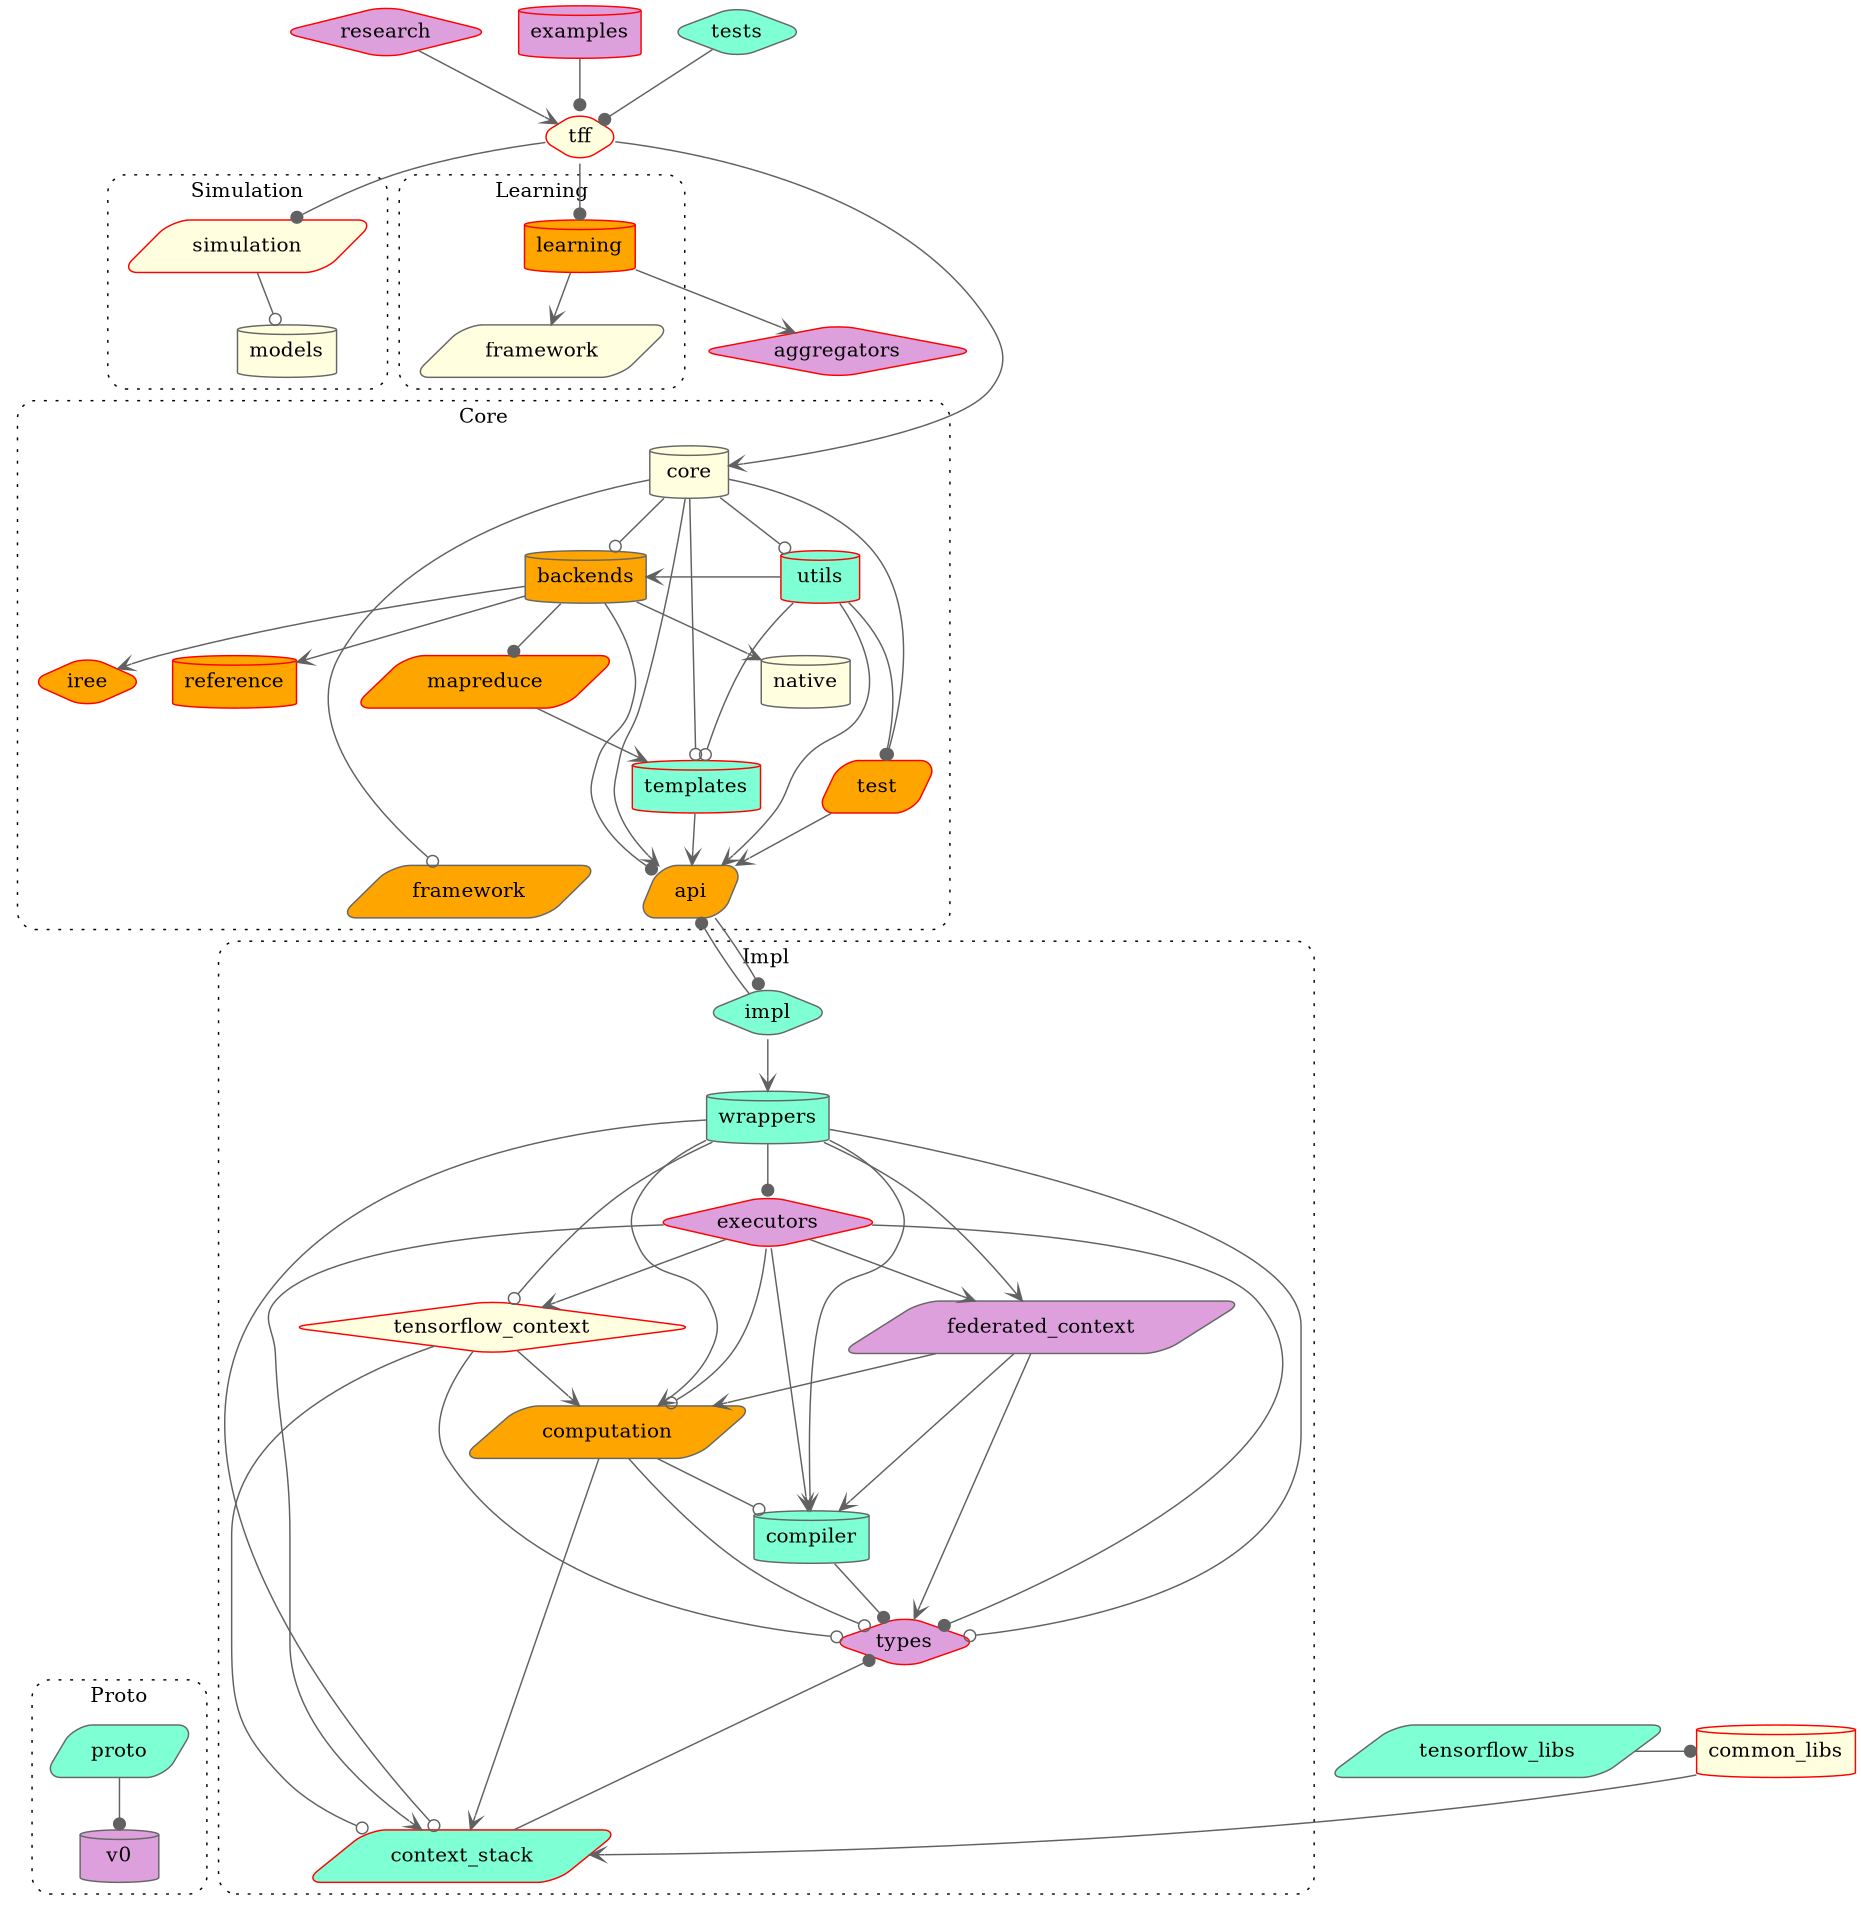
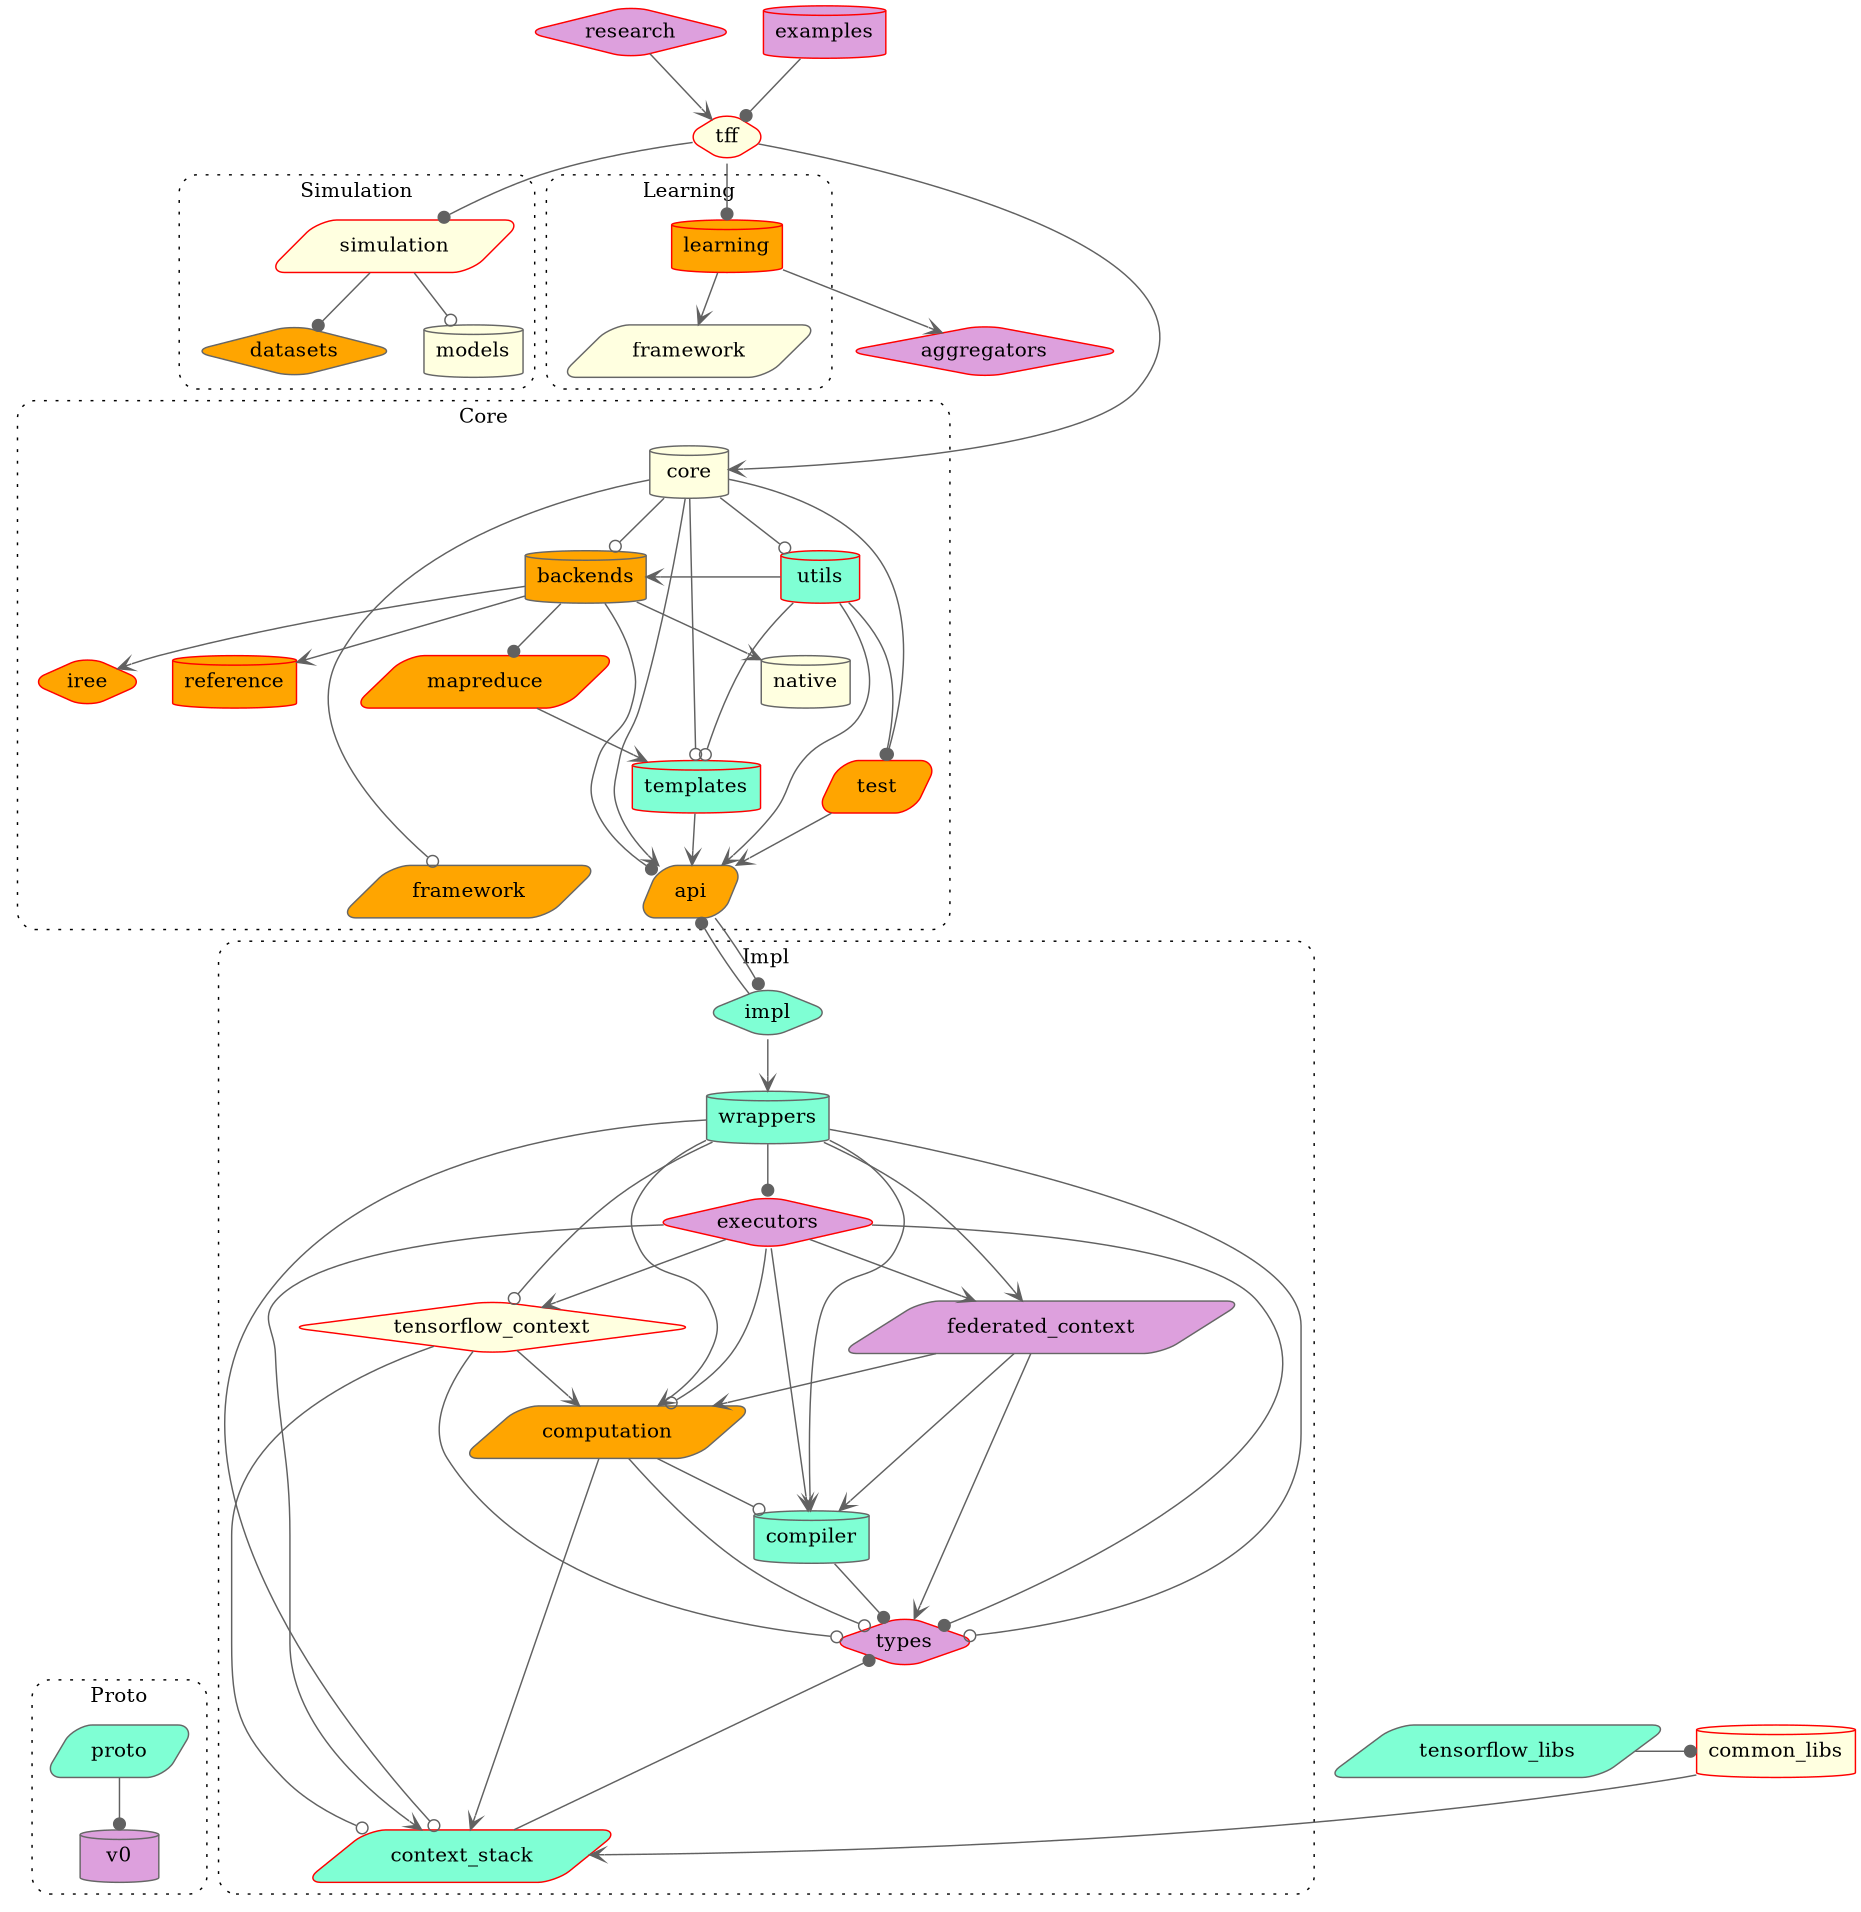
  digraph {
    newrank=true
    style="dotted,rounded"
    node [color=red fillcolor=orange shape=cylinder style="rounded,filled"]
    edge [arrowhead=vee color="#616161"]
    research [fillcolor=plum shape=diamond]
    examples [fillcolor=plum]
-   tests [color=gray40 fillcolor=aquamarine shape=diamond]
    tff [fillcolor=lightyellow shape=diamond]
    simulation [fillcolor=lightyellow shape=parallelogram]
    learning
+   n7 [color=gray40 label=datasets shape=diamond]
    n8 [color=gray40 fillcolor=lightyellow label=models]
    n9 [color=gray40 fillcolor=lightyellow label=framework shape=parallelogram]
    core [color=gray40 fillcolor=lightyellow]
    n11 [fillcolor=aquamarine label=utils]
    n12 [color=gray40 label=backends]
    n13 [color=gray40 fillcolor=lightyellow label=native]
    n14 [label=mapreduce shape=parallelogram]
    n15 [label=iree shape=diamond]
    n16 [label=reference]
    n17 [fillcolor=aquamarine label=templates]
    n18 [label=test shape=parallelogram]
    n19 [color=gray40 label=api shape=parallelogram]
    n20 [color=gray40 label=framework shape=parallelogram]
    proto [color=gray40 fillcolor=aquamarine shape=parallelogram]
    tensorflow_libs [color=gray40 fillcolor=aquamarine shape=parallelogram]
    common_libs [fillcolor=lightyellow]
    impl [color=gray40 fillcolor=aquamarine shape=diamond]
    n25 [color=gray40 fillcolor=aquamarine label=wrappers]
    n26 [fillcolor=plum label=executors shape=diamond]
    n27 [fillcolor=lightyellow label=tensorflow_context shape=diamond]
    n28 [color=gray40 fillcolor=plum label=federated_context shape=parallelogram]
    n29 [color=gray40 label=computation shape=parallelogram]
    n30 [color=gray40 fillcolor=aquamarine label=compiler]
    n31 [fillcolor=aquamarine label=context_stack shape=parallelogram]
    n32 [fillcolor=plum label=types shape=diamond]
    n33 [color=gray40 fillcolor=plum label=v0]
    aggregators [fillcolor=plum shape=diamond]
    subgraph sub_1 {
      rank=same
      research
      examples
-     tests
    }
    subgraph sub_2 {
      rank=same
      tff
    }
    subgraph sub_3 {
      rank=same
      simulation
      learning
    }
    subgraph sub_4 {
      rank=same
+     n7
      n8
      n9
    }
    subgraph sub_5 {
      rank=same
      core
    }
    subgraph sub_6 {
      rank=same
      n11
      n12
    }
    subgraph sub_7 {
      rank=same
      n13
      n14
      n15
      n16
    }
    subgraph sub_8 {
      rank=same
      n17
    }
    subgraph sub_9 {
      rank=same
      n18
    }
    subgraph sub_10 {
      rank=same
      n19
      n20
    }
    subgraph sub_11 {
      rank=same
      proto
      tensorflow_libs
      common_libs
    }
    subgraph cluster_12 {
      label=Simulation
      simulation
+     n7
      n8
    }
    subgraph cluster_13 {
      label=Learning
      learning
      n9
    }
    subgraph cluster_14 {
      label=Core
      core
      n11
      n12
      n13
      n14
      n15
      n16
      n17
      n18
      n19
      n20
    }
    subgraph cluster_15 {
      label=Impl
      impl
      n25
      n26
      n27
      n28
      n29
      n30
      n31
      n32
    }
    subgraph cluster_16 {
      label=Proto
      proto
      n33
    }
    research -> tff
    examples -> tff [arrowhead=dot]
-   tests -> tff [arrowhead=dot]
    tff -> simulation [arrowhead=dot]
    tff -> learning [arrowhead=dot]
    tff -> core
+   simulation -> n7 [arrowhead=dot]
    simulation -> n8 [arrowhead=odot]
    learning -> n9
    learning -> aggregators
+   n7 -> core [arrowhead=none style=invisible]
    n8 -> core [arrowhead=none style=invisible]
    n9 -> core [arrowhead=none style=invisible]
    core -> n11 [arrowhead=odot]
    core -> n12 [arrowhead=odot]
    core -> n17 [arrowhead=odot]
    core -> n18 [arrowhead=dot]
    core -> n19
    core -> n20 [arrowhead=odot]
    n11 -> n12
    n11 -> n17 [arrowhead=odot]
    n11 -> n18 [arrowhead=dot]
    n11 -> n19
    n11 -> impl [arrowhead=none style=invisible]
    n12 -> n13
    n12 -> n14 [arrowhead=dot]
    n12 -> n15
    n12 -> n16
    n12 -> n19 [arrowhead=dot]
    n12 -> impl [arrowhead=none style=invisible]
    n13 -> impl [arrowhead=none style=invisible]
    n14 -> n17
    n14 -> impl [arrowhead=none style=invisible]
    n15 -> impl [arrowhead=none style=invisible]
    n16 -> impl [arrowhead=none style=invisible]
    n17 -> n19
    n17 -> impl [arrowhead=none style=invisible]
    n18 -> n19
    n18 -> impl [arrowhead=none style=invisible]
    n19 -> impl [arrowhead=dot]
    n20 -> impl [arrowhead=none style=invisible]
    proto -> n33 [arrowhead=dot]
    tensorflow_libs -> common_libs [arrowhead=dot]
    common_libs -> n31
    impl -> n19 [arrowhead=dot]
    impl -> n25
    n25 -> n26 [arrowhead=dot]
    n25 -> n27 [arrowhead=odot]
    n25 -> n28
    n25 -> n29
    n25 -> n30
    n25 -> n31 [arrowhead=odot]
    n25 -> n32 [arrowhead=odot]
    n26 -> n27
    n26 -> n28
    n26 -> n29 [arrowhead=odot]
    n26 -> n30
    n26 -> n31
    n26 -> n32 [arrowhead=dot]
    n27 -> n29
    n27 -> n31 [arrowhead=odot]
    n27 -> n32 [arrowhead=odot]
    n28 -> n29
    n28 -> n30
    n28 -> n32
    n29 -> n30 [arrowhead=odot]
    n29 -> n31
    n29 -> n32 [arrowhead=odot]
    n30 -> n32 [arrowhead=dot]
    n31 -> n32 [arrowhead=dot]
    n32 -> proto [arrowhead=none style=invisible]
    n32 -> tensorflow_libs [arrowhead=none style=invisible]
    n32 -> common_libs [arrowhead=none style=invisible]
    aggregators -> core [arrowhead=none style=invisible]
  }
